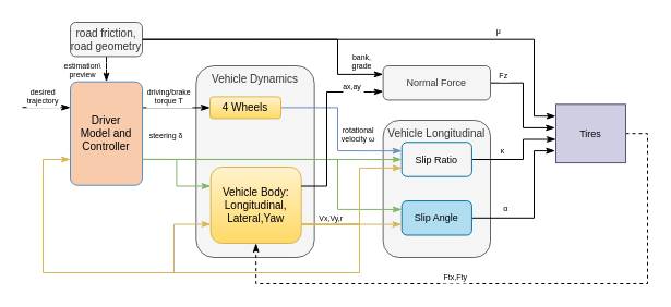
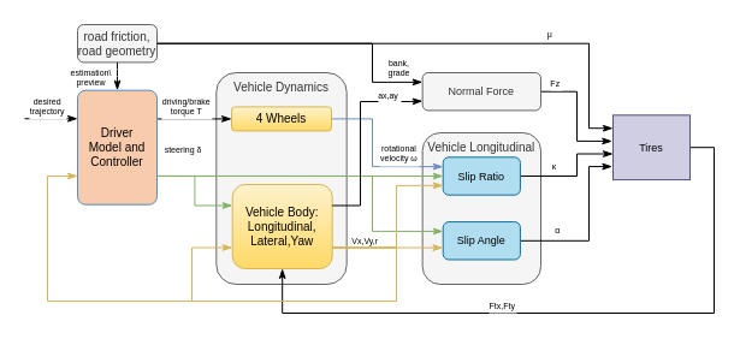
  <mxCell id="0" />
  <mxCell id="1" parent="0" />
  <mxCell id="2" value="" style="edgeStyle=orthogonalEdgeStyle;rounded=0;orthogonalLoop=1;jettySize=auto;startArrow=none;startFill=0;endArrow=classicThin;endFill=1;fontSize=7;dashed=1;" parent="1" source="6" target="14" edge="1"><mxGeometry relative="1" as="geometry" /></mxCell>
  <mxCell id="3" value="estimation\&#10;preview" style="edgeLabel;align=center;verticalAlign=middle;resizable=0;points=[];fontSize=7;" parent="2" vertex="1" connectable="0"><mxGeometry x="-0.254" relative="1" as="geometry"><mxPoint x="-22" y="-6.04" as="offset" /></mxGeometry></mxCell>
  <mxCell id="4" value="" style="edgeStyle=orthogonalEdgeStyle;rounded=0;orthogonalLoop=1;jettySize=auto;entryX=0;entryY=0.25;entryDx=0;entryDy=0;startArrow=none;startFill=0;endArrow=classicThin;endFill=1;fontSize=7;exitX=1;exitY=0.5;exitDx=0;exitDy=0;" parent="1" source="6" target="35" edge="1"><mxGeometry relative="1" as="geometry"><Array as="points"><mxPoint x="309" y="36" /><mxPoint x="309" y="68" /></Array></mxGeometry></mxCell>
  <mxCell id="5" value="bank, &#10;grade" style="edgeLabel;align=center;verticalAlign=middle;resizable=0;points=[];fontSize=7;" parent="4" vertex="1" connectable="0"><mxGeometry x="0.588" y="-1" relative="1" as="geometry"><mxPoint x="23" y="-2.1" as="offset" /></mxGeometry></mxCell>
  <mxCell id="6" value="road friction,&#10;road geometry" style="rounded=1;labelBackgroundColor=none;arcSize=16;verticalAlign=middle;fontSize=10;align=center;fillColor=#f5f5f5;strokeColor=#666666;fontColor=#333333;" parent="1" vertex="1"><mxGeometry x="64" y="20" width="66" height="31.42" as="geometry" /></mxCell>
  <mxCell id="7" value="Vehicle Longitudinal" style="rounded=1;align=center;verticalAlign=top;fontSize=10;fontStyle=0;strokeColor=#666666;fillColor=#f5f5f5;fontColor=#333333;glass=0;" parent="1" vertex="1"><mxGeometry x="350.65" y="110" width="98.35" height="126" as="geometry" /></mxCell>
  <mxCell id="8" value="Vehicle Dynamics" style="rounded=1;align=center;verticalAlign=top;fontSize=10;fontStyle=0;strokeColor=#666666;fillColor=#f5f5f5;fontColor=#333333;glass=0;" parent="1" vertex="1"><mxGeometry x="179.32" y="60" width="108.35" height="176" as="geometry" /></mxCell>
  <mxCell id="9" value="" style="edgeStyle=orthogonalEdgeStyle;rounded=0;orthogonalLoop=1;jettySize=auto;entryX=0;entryY=0.5;entryDx=0;entryDy=0;exitX=1;exitY=0.25;exitDx=0;exitDy=0;endArrow=classicThin;endFill=1;" parent="1" source="14" target="17" edge="1"><mxGeometry relative="1" as="geometry"><mxPoint x="119" y="159" as="sourcePoint" /></mxGeometry></mxCell>
  <mxCell id="10" value="driving/brake &#10;torque T" style="edgeLabel;align=center;verticalAlign=middle;resizable=0;points=[];fontSize=7;" parent="9" vertex="1" connectable="0"><mxGeometry x="-0.258" y="-1" relative="1" as="geometry"><mxPoint x="1.24" y="-11.41" as="offset" /></mxGeometry></mxCell>
  <mxCell id="11" value="" style="edgeStyle=orthogonalEdgeStyle;rounded=0;orthogonalLoop=1;jettySize=auto;exitX=1;exitY=0.75;exitDx=0;exitDy=0;fontSize=7;endArrow=classicThin;endFill=1;fillColor=#d5e8d4;strokeColor=#82b366;entryX=0;entryY=0.25;entryDx=0;entryDy=0;" parent="1" source="14" target="25" edge="1"><mxGeometry relative="1" as="geometry" /></mxCell>
  <mxCell id="12" value="steering δ" style="edgeLabel;align=center;verticalAlign=middle;resizable=0;points=[];fontSize=7;" parent="11" vertex="1" connectable="0"><mxGeometry x="-0.199" y="1" relative="1" as="geometry"><mxPoint x="-10.86" y="-25.51" as="offset" /></mxGeometry></mxCell>
  <mxCell id="13" value="" style="edgeStyle=orthogonalEdgeStyle;rounded=0;orthogonalLoop=1;jettySize=auto;exitX=1;exitY=0.75;exitDx=0;exitDy=0;entryX=0;entryY=0.25;entryDx=0;entryDy=0;fontSize=7;endArrow=classicThin;endFill=1;fillColor=#d5e8d4;strokeColor=#82b366;" parent="1" source="14" target="28" edge="1"><mxGeometry relative="1" as="geometry"><Array as="points"><mxPoint x="309" y="146" /><mxPoint x="309" y="191" /></Array></mxGeometry></mxCell>
  <mxCell id="14" value="Driver &#10;Model and &#10;Controller" style="rounded=1;align=center;verticalAlign=middle;fontSize=10;fontStyle=0;fillColor=#F8CBAD;strokeColor=#578EC0;arcSize=10;" parent="1" vertex="1"><mxGeometry x="64" y="74.68" width="66" height="95.03" as="geometry" /></mxCell>
  <mxCell id="15" value="" style="edgeStyle=orthogonalEdgeStyle;rounded=0;orthogonalLoop=1;jettySize=auto;fontSize=7;entryX=0;entryY=0.25;entryDx=0;entryDy=0;endArrow=classicThin;endFill=1;fillColor=#dae8fc;strokeColor=#6c8ebf;" parent="1" source="17" target="31" edge="1"><mxGeometry relative="1" as="geometry"><mxPoint x="349" y="90" as="targetPoint" /><Array as="points"><mxPoint x="309" y="98" /><mxPoint x="309" y="138" /></Array></mxGeometry></mxCell>
  <mxCell id="16" value="rotational &#10;velocity ω" style="edgeLabel;align=center;verticalAlign=middle;resizable=0;points=[];fontSize=7;" parent="15" vertex="1" connectable="0"><mxGeometry x="0.169" relative="1" as="geometry"><mxPoint x="18.64" y="-10.92" as="offset" /></mxGeometry></mxCell>
- <mxCell id="17" value="4 Wheels" style="rounded=1;align=center;verticalAlign=middle;fontSize=10;fontStyle=0;fillColor=#fff2cc;strokeColor=#d6b656;gradientColor=#ffd966;" parent="1" vertex="1"><mxGeometry x="192" y="88.425" width="65" height="20" as="geometry" /></mxCell>
+ <mxCell id="17" value="4 Wheels" style="rounded=1;align=center;verticalAlign=middle;fontSize=10;fontStyle=0;fillColor=#fff2cc;strokeColor=#d6b656;gradientColor=#ffd966;" parent="1" vertex="1"><mxGeometry x="192" y="88.425" width="83" height="20" as="geometry" /></mxCell>
  <mxCell id="18" value="" style="edgeStyle=orthogonalEdgeStyle;rounded=0;orthogonalLoop=1;jettySize=auto;exitX=0.5;exitY=1;exitDx=0;exitDy=0;" parent="1" source="17" target="17" edge="1"><mxGeometry relative="1" as="geometry" /></mxCell>
- <mxCell id="19" value="" style="edgeStyle=orthogonalEdgeStyle;rounded=0;orthogonalLoop=1;jettySize=auto;exitX=1;exitY=0.5;exitDx=0;exitDy=0;fontSize=7;endArrow=classicThin;endFill=1;entryX=0.5;entryY=1;entryDx=0;entryDy=0;dashed=1;" parent="1" source="21" target="25" edge="1"><mxGeometry relative="1" as="geometry"><mxPoint x="234" y="220" as="targetPoint" /><Array as="points"><mxPoint x="593" y="122" /><mxPoint x="593" y="260" /><mxPoint x="234" y="260" /></Array></mxGeometry></mxCell>
+ <mxCell id="19" value="" style="edgeStyle=orthogonalEdgeStyle;rounded=0;orthogonalLoop=1;jettySize=auto;exitX=1;exitY=0.5;exitDx=0;exitDy=0;fontSize=7;endArrow=classicThin;endFill=1;entryX=0.5;entryY=1;entryDx=0;entryDy=0;" parent="1" source="21" target="25" edge="1"><mxGeometry relative="1" as="geometry"><mxPoint x="234" y="220" as="targetPoint" /><Array as="points"><mxPoint x="593" y="122" /><mxPoint x="593" y="260" /><mxPoint x="234" y="260" /></Array></mxGeometry></mxCell>
  <mxCell id="20" value="Ftx,Fty" style="edgeLabel;align=center;verticalAlign=middle;resizable=0;points=[];fontSize=7;" parent="19" vertex="1" connectable="0"><mxGeometry x="0.217" relative="1" as="geometry"><mxPoint x="2.99" y="-6" as="offset" /></mxGeometry></mxCell>
  <mxCell id="21" value="Tires" style="align=center;verticalAlign=middle;fillColor=#d0cee2;strokeColor=#56517e;fontSize=9;fontStyle=0;rounded=0;" parent="1" vertex="1"><mxGeometry x="509" y="95.32" width="64" height="53.76" as="geometry" /></mxCell>
  <mxCell id="22" value="" style="edgeStyle=orthogonalEdgeStyle;rounded=0;orthogonalLoop=1;jettySize=auto;fontSize=7;entryX=-0.003;entryY=0.685;entryDx=0;entryDy=0;entryPerimeter=0;endArrow=classicThin;endFill=1;exitX=1;exitY=0.75;exitDx=0;exitDy=0;fillColor=#fff2cc;strokeColor=#d6b656;" parent="1" source="25" target="28" edge="1"><mxGeometry relative="1" as="geometry" /></mxCell>
  <mxCell id="23" value="Vx,Vy,r" style="edgeLabel;align=center;verticalAlign=middle;resizable=0;points=[];fontSize=7;" parent="22" vertex="1" connectable="0"><mxGeometry x="-0.624" relative="1" as="geometry"><mxPoint x="9.99" y="-5.7" as="offset" /></mxGeometry></mxCell>
  <mxCell id="24" value="" style="edgeStyle=orthogonalEdgeStyle;rounded=0;orthogonalLoop=1;jettySize=auto;startArrow=none;startFill=0;endArrow=classicThin;endFill=1;fontSize=7;entryX=0;entryY=0.75;entryDx=0;entryDy=0;exitX=1;exitY=0.75;exitDx=0;exitDy=0;fillColor=#fff2cc;strokeColor=#d6b656;" parent="1" source="25" target="31" edge="1"><mxGeometry relative="1" as="geometry"><mxPoint x="339" y="200" as="targetPoint" /><Array as="points"><mxPoint x="329" y="206" /><mxPoint x="329" y="154" /></Array></mxGeometry></mxCell>
  <mxCell id="25" value="Vehicle Body:&#10;Longitudinal,&#10;Lateral,Yaw" style="rounded=1;align=center;verticalAlign=middle;fontSize=10;fontStyle=0;fillColor=#fff2cc;strokeColor=#d6b656;gradientColor=#ffd966;" parent="1" vertex="1"><mxGeometry x="192.68" y="153" width="83" height="70" as="geometry" /></mxCell>
  <mxCell id="26" value="" style="edgeStyle=orthogonalEdgeStyle;rounded=0;orthogonalLoop=1;jettySize=auto;startArrow=none;startFill=0;endArrow=classicThin;endFill=1;fontSize=7;entryX=-0.01;entryY=0.795;entryDx=0;entryDy=0;entryPerimeter=0;" parent="1" source="28" target="21" edge="1"><mxGeometry relative="1" as="geometry"><mxPoint x="499" y="160" as="targetPoint" /><Array as="points"><mxPoint x="489" y="200" /><mxPoint x="489" y="138" /></Array></mxGeometry></mxCell>
  <mxCell id="27" value="α" style="edgeLabel;align=center;verticalAlign=middle;resizable=0;points=[];fontSize=7;" parent="26" vertex="1" connectable="0"><mxGeometry x="-0.642" y="-1" relative="1" as="geometry"><mxPoint x="5.88" y="-9.8" as="offset" /></mxGeometry></mxCell>
  <mxCell id="28" value="Slip Angle" style="rounded=1;align=center;verticalAlign=middle;fillColor=#b1ddf0;strokeColor=#10739e;fontSize=9;fontStyle=0;" parent="1" vertex="1"><mxGeometry x="367.72" y="184.094" width="64.21" height="31.42" as="geometry" /></mxCell>
  <mxCell id="29" value="" style="edgeStyle=orthogonalEdgeStyle;rounded=0;orthogonalLoop=1;jettySize=auto;startArrow=none;startFill=0;endArrow=classicThin;endFill=1;fontSize=7;entryX=0;entryY=0.599;entryDx=0;entryDy=0;entryPerimeter=0;" parent="1" source="31" target="21" edge="1"><mxGeometry relative="1" as="geometry"><mxPoint x="489" y="132" as="targetPoint" /><Array as="points"><mxPoint x="479" y="146" /><mxPoint x="479" y="128" /></Array></mxGeometry></mxCell>
  <mxCell id="30" value="κ" style="edgeLabel;align=center;verticalAlign=middle;resizable=0;points=[];fontSize=7;" parent="29" vertex="1" connectable="0"><mxGeometry x="0.016" y="6" relative="1" as="geometry"><mxPoint x="-12.88" y="-6.31" as="offset" /></mxGeometry></mxCell>
- <mxCell id="31" value="Slip Ratio" style="rounded=1;align=center;verticalAlign=middle;fillColor=#f5f5f5;strokeColor=#10739e;fontSize=9;fontStyle=0;" parent="1" vertex="1"><mxGeometry x="367.72" y="130.29" width="64.21" height="31.42" as="geometry" /></mxCell>
+ <mxCell id="31" value="Slip Ratio" style="rounded=1;align=center;verticalAlign=middle;fillColor=#b1ddf0;strokeColor=#10739e;fontSize=9;fontStyle=0;" parent="1" vertex="1"><mxGeometry x="367.72" y="130.29" width="64.21" height="31.42" as="geometry" /></mxCell>
  <mxCell id="32" value="" style="edgeStyle=orthogonalEdgeStyle;rounded=0;orthogonalLoop=1;jettySize=auto;exitX=1;exitY=0.75;exitDx=0;exitDy=0;fontSize=7;endArrow=classicThin;endFill=1;fillColor=#d5e8d4;strokeColor=#82b366;entryX=0;entryY=0.5;entryDx=0;entryDy=0;" parent="1" source="14" target="31" edge="1"><mxGeometry relative="1" as="geometry"><mxPoint x="119" y="155.953" as="sourcePoint" /><mxPoint x="226.68" y="200" as="targetPoint" /></mxGeometry></mxCell>
  <mxCell id="33" value="" style="edgeStyle=orthogonalEdgeStyle;rounded=0;orthogonalLoop=1;jettySize=auto;startArrow=none;startFill=0;endArrow=classicThin;endFill=1;fontSize=7;entryX=-0.012;entryY=0.402;entryDx=0;entryDy=0;entryPerimeter=0;" parent="1" source="35" target="21" edge="1"><mxGeometry relative="1" as="geometry"><mxPoint x="489" y="119" as="targetPoint" /><Array as="points"><mxPoint x="479" y="76" /><mxPoint x="479" y="117" /></Array></mxGeometry></mxCell>
  <mxCell id="34" value="Fz" style="edgeLabel;align=center;verticalAlign=middle;resizable=0;points=[];fontSize=7;" parent="33" vertex="1" connectable="0"><mxGeometry x="-0.736" y="1" relative="1" as="geometry"><mxPoint x="-1.24" y="-6" as="offset" /></mxGeometry></mxCell>
  <mxCell id="35" value="Normal Force" style="rounded=1;align=center;verticalAlign=middle;fontSize=9;fontStyle=0;fillColor=#f5f5f5;strokeColor=#666666;fontColor=#333333;" parent="1" vertex="1"><mxGeometry x="350.65" y="60" width="98.35" height="31.42" as="geometry" /></mxCell>
  <mxCell id="36" value="" style="edgeStyle=orthogonalEdgeStyle;rounded=0;orthogonalLoop=1;jettySize=auto;startArrow=none;startFill=0;endArrow=classicThin;endFill=1;fontSize=7;entryX=0;entryY=0.75;entryDx=0;entryDy=0;exitX=1;exitY=0.25;exitDx=0;exitDy=0;" parent="1" source="25" target="35" edge="1"><mxGeometry relative="1" as="geometry"><Array as="points"><mxPoint x="299" y="171" /><mxPoint x="299" y="84" /><mxPoint x="341" y="84" /></Array><mxPoint x="276" y="168" as="sourcePoint" /><mxPoint x="345.97" y="228.725" as="targetPoint" /></mxGeometry></mxCell>
  <mxCell id="37" value="ax,ay" style="edgeLabel;align=center;verticalAlign=middle;resizable=0;points=[];fontSize=7;" parent="36" vertex="1" connectable="0"><mxGeometry x="-0.536" y="1" relative="1" as="geometry"><mxPoint x="24" y="-77.87" as="offset" /></mxGeometry></mxCell>
  <mxCell id="38" value="" style="edgeStyle=orthogonalEdgeStyle;rounded=0;orthogonalLoop=1;jettySize=auto;startArrow=none;startFill=0;endArrow=classicThin;endFill=1;fontSize=7;entryX=0;entryY=0.75;entryDx=0;entryDy=0;exitX=1;exitY=0.75;exitDx=0;exitDy=0;fillColor=#fff2cc;strokeColor=#d6b656;" parent="1" source="25" target="25" edge="1"><mxGeometry relative="1" as="geometry"><mxPoint x="367.72" y="179.645" as="targetPoint" /><mxPoint x="285.68" y="215.5" as="sourcePoint" /><Array as="points"><mxPoint x="329" y="206" /><mxPoint x="329" y="250" /><mxPoint x="159" y="250" /><mxPoint x="159" y="206" /></Array></mxGeometry></mxCell>
  <mxCell id="39" value="" style="edgeStyle=orthogonalEdgeStyle;rounded=0;orthogonalLoop=1;jettySize=auto;startArrow=none;startFill=0;endArrow=classicThin;endFill=1;fontSize=7;entryX=0;entryY=0.75;entryDx=0;entryDy=0;exitX=1;exitY=0.75;exitDx=0;exitDy=0;fillColor=#fff2cc;strokeColor=#d6b656;" parent="1" source="25" target="14" edge="1"><mxGeometry relative="1" as="geometry"><mxPoint x="202.68" y="215.5" as="targetPoint" /><mxPoint x="285.68" y="215.5" as="sourcePoint" /><Array as="points"><mxPoint x="329" y="206" /><mxPoint x="329" y="250" /><mxPoint x="39" y="250" /><mxPoint x="39" y="146" /></Array></mxGeometry></mxCell>
  <mxCell id="40" value="" style="edgeStyle=orthogonalEdgeStyle;rounded=0;orthogonalLoop=1;jettySize=auto;entryX=0;entryY=0.5;entryDx=0;entryDy=0;exitX=1;exitY=0.25;exitDx=0;exitDy=0;endArrow=classicThin;endFill=1;" parent="1" edge="1"><mxGeometry relative="1" as="geometry"><mxPoint x="20" y="98.238" as="sourcePoint" /><mxPoint x="64" y="98.225" as="targetPoint" /></mxGeometry></mxCell>
  <mxCell id="41" value="desired&#10;trajectory" style="edgeLabel;align=center;verticalAlign=middle;resizable=0;points=[];fontSize=7;" parent="40" vertex="1" connectable="0"><mxGeometry x="-0.258" y="-1" relative="1" as="geometry"><mxPoint x="2.67" y="-10.81" as="offset" /></mxGeometry></mxCell>
  <mxCell id="42" value="" style="edgeStyle=orthogonalEdgeStyle;rounded=0;orthogonalLoop=1;jettySize=auto;startArrow=none;startFill=0;endArrow=classicThin;endFill=1;fontSize=7;exitX=1;exitY=0.5;exitDx=0;exitDy=0;entryX=-0.002;entryY=0.203;entryDx=0;entryDy=0;entryPerimeter=0;" parent="1" source="6" target="21" edge="1"><mxGeometry relative="1" as="geometry"><mxPoint x="130" y="35.71" as="sourcePoint" /><mxPoint x="508.872" y="106.233" as="targetPoint" /><Array as="points"><mxPoint x="489" y="36" /><mxPoint x="489" y="106" /></Array></mxGeometry></mxCell>
  <mxCell id="43" value="μ" style="edgeLabel;align=center;verticalAlign=middle;resizable=0;points=[];fontSize=7;" parent="42" vertex="1" connectable="0"><mxGeometry x="0.333" y="1" relative="1" as="geometry"><mxPoint x="26.2" y="-6.72" as="offset" /></mxGeometry></mxCell>
